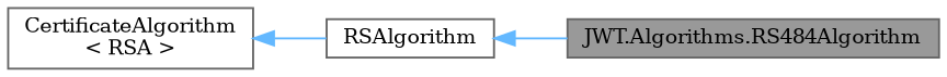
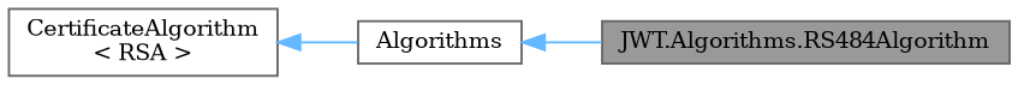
  digraph {
    fontname="DejaVu Serif"
    rankdir=LR
    node [color=gray40 fillcolor=white fontname="DejaVu Serif" fontsize=10 shape=box style=filled]
    edge [color=steelblue1 dir=back fontname="DejaVu Serif" fontsize=10 labelfontname=Helvetica labelfontsize=10 style=solid]
    n1 [fillcolor=grey60 fontcolor=black height=0.2 label="JWT.Algorithms.RS484Algorithm" width=0.4]
-   n2 [height=0.2 label=RSAlgorithm width=0.4]
+   n2 [height=0.2 label=Algorithms width=0.4]
    n3 [height=0.2 label="CertificateAlgorithm\l\< RSA \>" width=0.4]
    n2 -> n1
    n3 -> n2
  }
